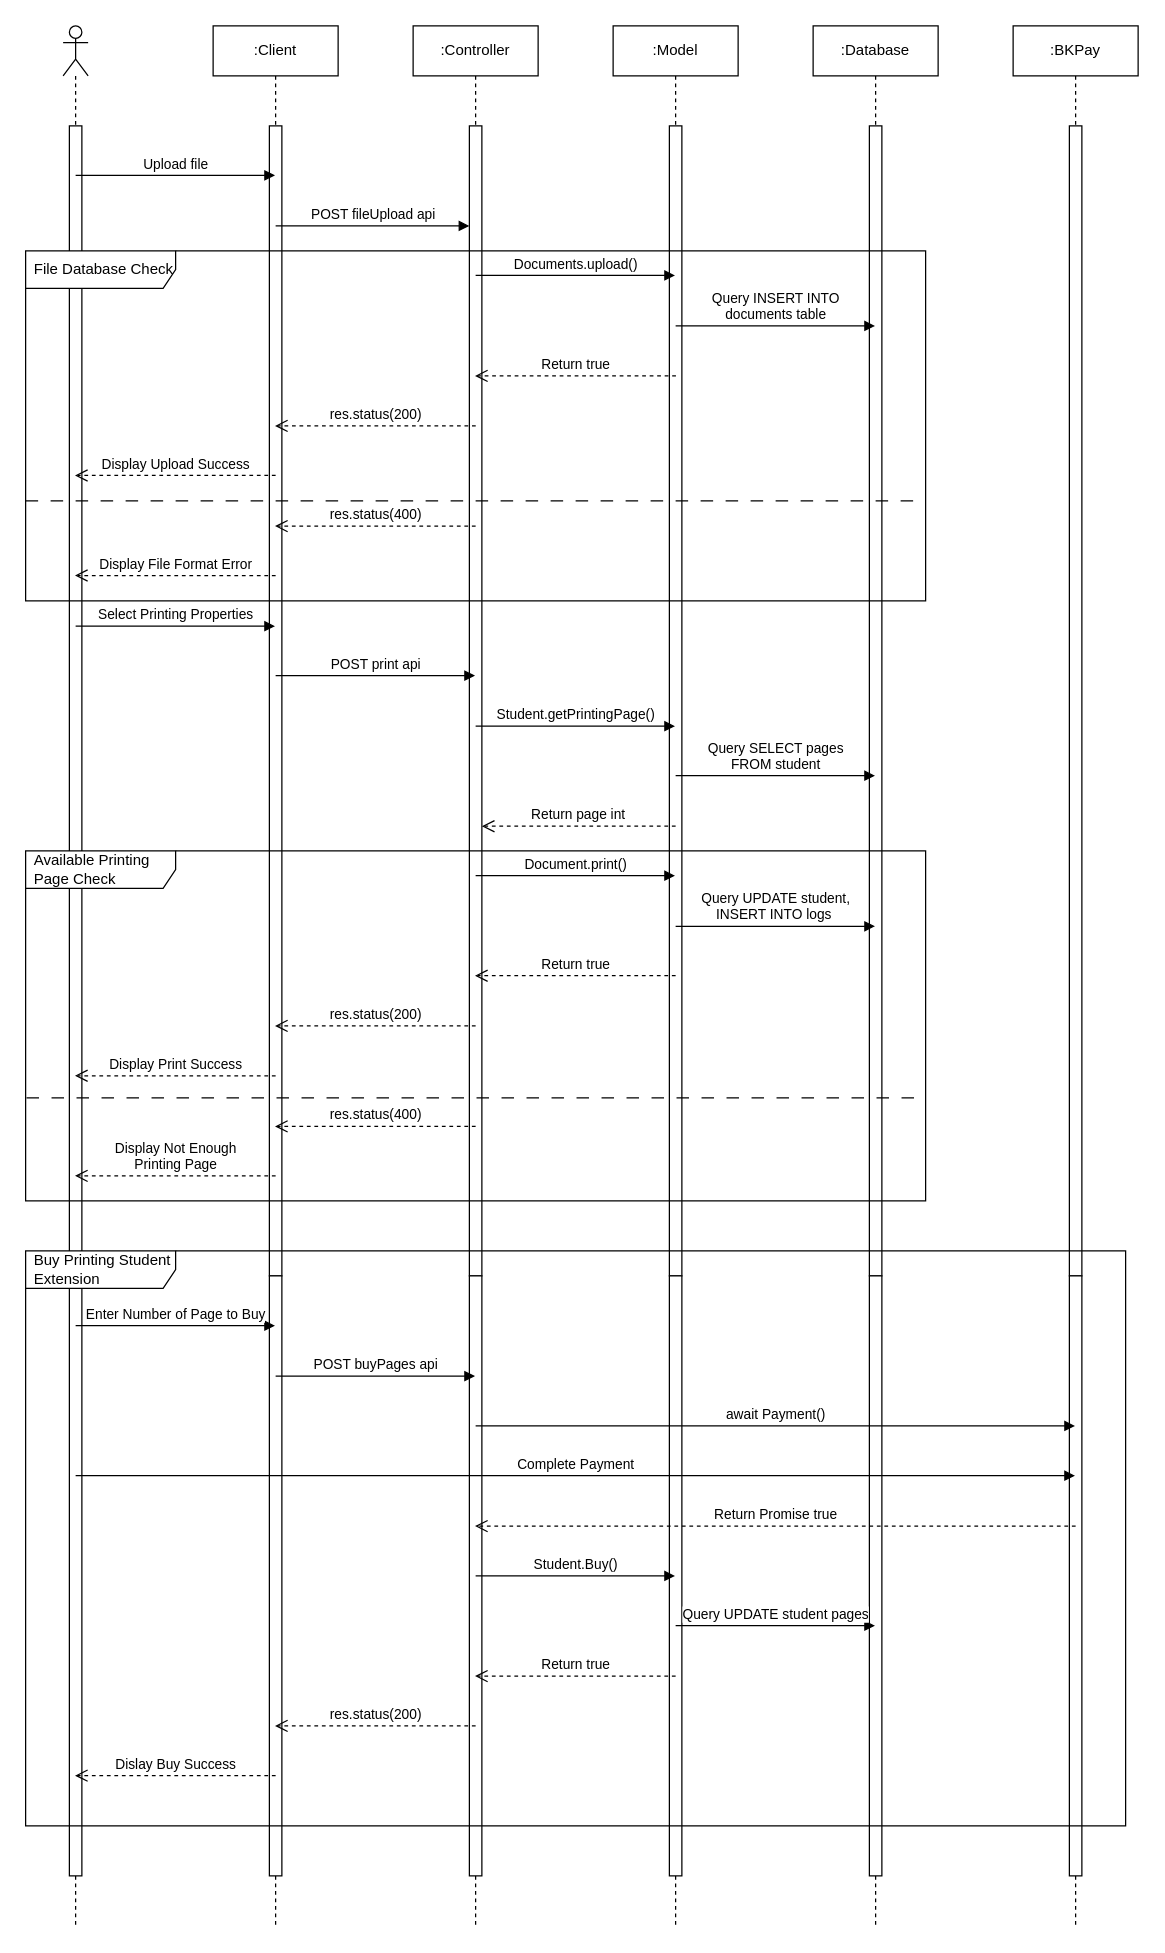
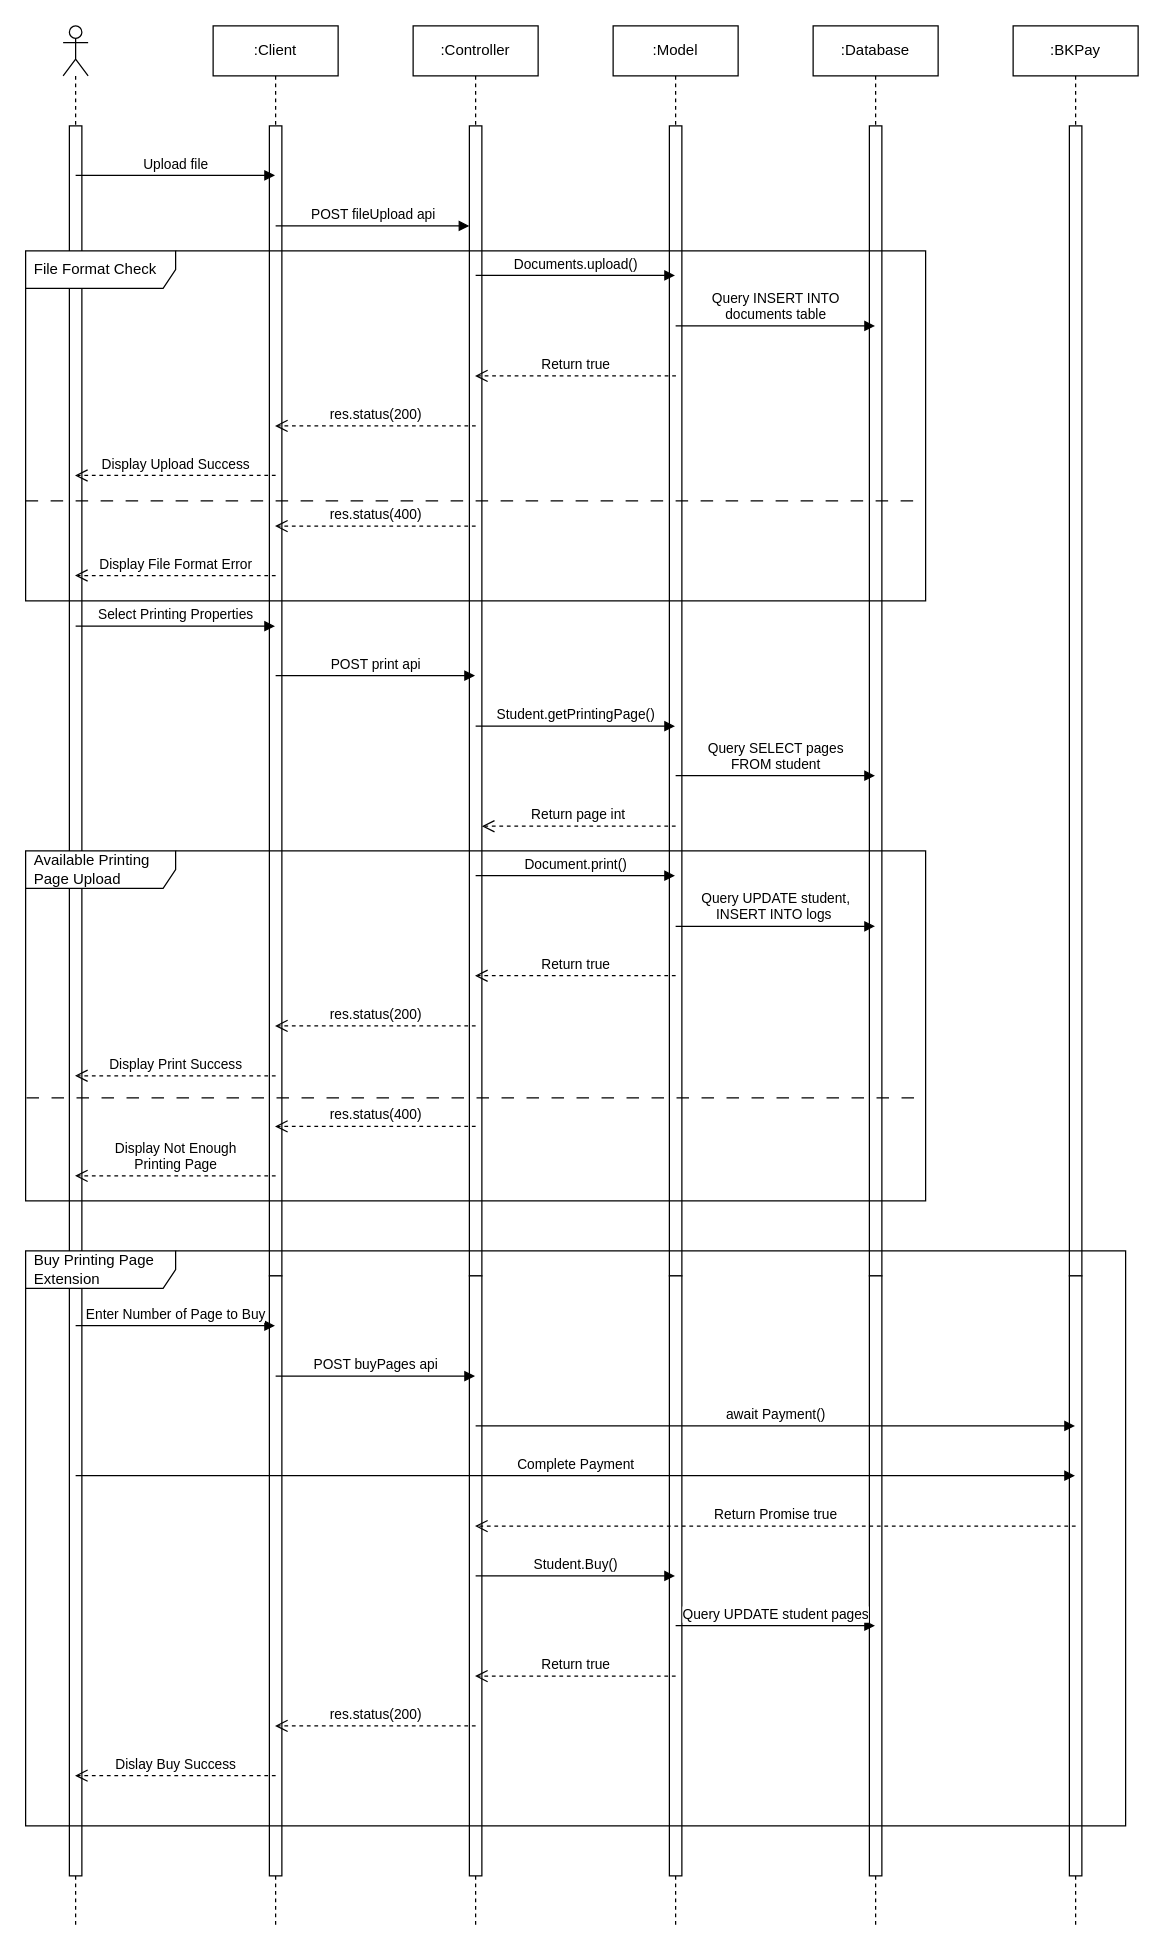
  <mxCell id="0" />
  <mxCell id="1" parent="0" />
  <mxCell id="2" value="" style="shape=umlLifeline;participant=umlActor;perimeter=lifelinePerimeter;whiteSpace=wrap;html=1;container=1;collapsible=0;recursiveResize=0;verticalAlign=top;spacingTop=36;outlineConnect=0;" vertex="1" parent="1"><mxGeometry x="50" y="20" width="20" height="1520" as="geometry" /></mxCell>
  <mxCell id="3" value="" style="html=1;points=[];perimeter=orthogonalPerimeter;" vertex="1" parent="2"><mxGeometry x="5" y="80" width="10" height="920" as="geometry" /></mxCell>
  <mxCell id="4" value="" style="html=1;points=[];perimeter=orthogonalPerimeter;" vertex="1" parent="2"><mxGeometry x="5" y="1000" width="10" height="480" as="geometry" /></mxCell>
  <mxCell id="5" value=":Client" style="shape=umlLifeline;perimeter=lifelinePerimeter;whiteSpace=wrap;html=1;container=1;collapsible=0;recursiveResize=0;outlineConnect=0;" vertex="1" parent="1"><mxGeometry x="170" y="20" width="100" height="1520" as="geometry" /></mxCell>
  <mxCell id="6" value="" style="html=1;points=[];perimeter=orthogonalPerimeter;" vertex="1" parent="5"><mxGeometry x="45" y="80" width="10" height="920" as="geometry" /></mxCell>
  <mxCell id="7" value="" style="html=1;points=[];perimeter=orthogonalPerimeter;" vertex="1" parent="5"><mxGeometry x="45" y="1000" width="10" height="480" as="geometry" /></mxCell>
  <mxCell id="8" value=":Controller" style="shape=umlLifeline;perimeter=lifelinePerimeter;whiteSpace=wrap;html=1;container=1;collapsible=0;recursiveResize=0;outlineConnect=0;" vertex="1" parent="1"><mxGeometry x="330" y="20" width="100" height="1520" as="geometry" /></mxCell>
  <mxCell id="9" value="" style="html=1;points=[];perimeter=orthogonalPerimeter;" vertex="1" parent="8"><mxGeometry x="45" y="80" width="10" height="920" as="geometry" /></mxCell>
  <mxCell id="10" value="" style="html=1;points=[];perimeter=orthogonalPerimeter;" vertex="1" parent="8"><mxGeometry x="45" y="1000" width="10" height="480" as="geometry" /></mxCell>
  <mxCell id="11" value=":Model" style="shape=umlLifeline;perimeter=lifelinePerimeter;whiteSpace=wrap;html=1;container=1;collapsible=0;recursiveResize=0;outlineConnect=0;" vertex="1" parent="1"><mxGeometry x="490" y="20" width="100" height="1520" as="geometry" /></mxCell>
  <mxCell id="12" value="" style="html=1;points=[];perimeter=orthogonalPerimeter;" vertex="1" parent="11"><mxGeometry x="45" y="80" width="10" height="920" as="geometry" /></mxCell>
  <mxCell id="13" value="" style="html=1;points=[];perimeter=orthogonalPerimeter;" vertex="1" parent="11"><mxGeometry x="45" y="1000" width="10" height="480" as="geometry" /></mxCell>
  <mxCell id="14" value=":Database" style="shape=umlLifeline;perimeter=lifelinePerimeter;whiteSpace=wrap;html=1;container=1;collapsible=0;recursiveResize=0;outlineConnect=0;" vertex="1" parent="1"><mxGeometry x="650" y="20" width="100" height="1520" as="geometry" /></mxCell>
  <mxCell id="15" value="" style="html=1;points=[];perimeter=orthogonalPerimeter;" vertex="1" parent="14"><mxGeometry x="45" y="80" width="10" height="920" as="geometry" /></mxCell>
  <mxCell id="16" value="" style="html=1;points=[];perimeter=orthogonalPerimeter;" vertex="1" parent="14"><mxGeometry x="45" y="1000" width="10" height="480" as="geometry" /></mxCell>
  <mxCell id="17" value="POST fileUpload api" style="html=1;verticalAlign=bottom;endArrow=block;exitX=0.5;exitY=0.087;exitDx=0;exitDy=0;exitPerimeter=0;" edge="1" parent="1" source="6" target="9"><mxGeometry width="80" relative="1" as="geometry"><mxPoint x="-180" y="220" as="sourcePoint" /><mxPoint x="-100" y="220" as="targetPoint" /></mxGeometry></mxCell>
  <mxCell id="18" value="Upload file" style="html=1;verticalAlign=bottom;endArrow=block;exitX=0.5;exitY=0.043;exitDx=0;exitDy=0;exitPerimeter=0;" edge="1" parent="1" target="5" source="3"><mxGeometry width="80" relative="1" as="geometry"><mxPoint x="100" y="180" as="sourcePoint" /><mxPoint x="140" y="220" as="targetPoint" /></mxGeometry></mxCell>
  <mxCell id="19" value="Query INSERT INTO &lt;br&gt;documents table" style="html=1;verticalAlign=bottom;endArrow=block;exitX=0.5;exitY=0.174;exitDx=0;exitDy=0;exitPerimeter=0;" edge="1" parent="1" source="12" target="14"><mxGeometry width="80" relative="1" as="geometry"><mxPoint x="380.08" y="260" as="sourcePoint" /><mxPoint x="620" y="180" as="targetPoint" /></mxGeometry></mxCell>
  <mxCell id="20" value="Return true" style="html=1;verticalAlign=bottom;endArrow=open;dashed=1;endSize=8;exitX=0.929;exitY=0.25;exitDx=0;exitDy=0;exitPerimeter=0;" edge="1" parent="1" target="8"><mxGeometry relative="1" as="geometry"><mxPoint x="540.24" y="300" as="sourcePoint" /><mxPoint x="-170" y="270" as="targetPoint" /></mxGeometry></mxCell>
  <mxCell id="21" value="res.status(200)" style="html=1;verticalAlign=bottom;endArrow=open;dashed=1;endSize=8;exitX=0.643;exitY=0.375;exitDx=0;exitDy=0;exitPerimeter=0;" edge="1" parent="1" target="5"><mxGeometry relative="1" as="geometry"><mxPoint x="380.08" y="340" as="sourcePoint" /><mxPoint x="389.81" y="310" as="targetPoint" /></mxGeometry></mxCell>
  <mxCell id="22" value=":BKPay" style="shape=umlLifeline;perimeter=lifelinePerimeter;whiteSpace=wrap;html=1;container=1;collapsible=0;recursiveResize=0;outlineConnect=0;" vertex="1" parent="1"><mxGeometry x="810" y="20" width="100" height="1520" as="geometry" /></mxCell>
  <mxCell id="23" value="" style="html=1;points=[];perimeter=orthogonalPerimeter;" vertex="1" parent="22"><mxGeometry x="45" y="80" width="10" height="920" as="geometry" /></mxCell>
  <mxCell id="24" value="" style="html=1;points=[];perimeter=orthogonalPerimeter;" vertex="1" parent="22"><mxGeometry x="45" y="1000" width="10" height="480" as="geometry" /></mxCell>
  <mxCell id="25" value="Documents.upload()" style="html=1;verticalAlign=bottom;endArrow=block;exitX=0.5;exitY=0.13;exitDx=0;exitDy=0;exitPerimeter=0;" edge="1" parent="1" source="9" target="11"><mxGeometry width="80" relative="1" as="geometry"><mxPoint x="390.08" y="270" as="sourcePoint" /><mxPoint x="470" y="200" as="targetPoint" /></mxGeometry></mxCell>
  <mxCell id="26" value="Display Upload Success" style="html=1;verticalAlign=bottom;endArrow=open;dashed=1;endSize=8;exitX=0.5;exitY=0.304;exitDx=0;exitDy=0;exitPerimeter=0;" edge="1" parent="1" source="6" target="2"><mxGeometry relative="1" as="geometry"><mxPoint x="390.08" y="350" as="sourcePoint" /><mxPoint x="100" y="380" as="targetPoint" /></mxGeometry></mxCell>
  <mxCell id="27" value="res.status(400)" style="html=1;verticalAlign=bottom;endArrow=open;dashed=1;endSize=8;exitX=0.5;exitY=0.348;exitDx=0;exitDy=0;exitPerimeter=0;" edge="1" parent="1" source="9" target="5"><mxGeometry relative="1" as="geometry"><mxPoint x="390.08" y="350" as="sourcePoint" /><mxPoint x="229.667" y="350" as="targetPoint" /></mxGeometry></mxCell>
  <mxCell id="28" value="Display File Format Error" style="html=1;verticalAlign=bottom;endArrow=open;dashed=1;endSize=8;exitX=0.5;exitY=0.391;exitDx=0;exitDy=0;exitPerimeter=0;" edge="1" parent="1" source="6" target="2"><mxGeometry relative="1" as="geometry"><mxPoint x="230" y="389.68" as="sourcePoint" /><mxPoint x="69.667" y="389.68" as="targetPoint" /></mxGeometry></mxCell>
  <mxCell id="29" value="Select Printing Properties" style="html=1;verticalAlign=bottom;endArrow=block;exitX=0.5;exitY=0.435;exitDx=0;exitDy=0;exitPerimeter=0;" edge="1" parent="1" source="3" target="5"><mxGeometry width="80" relative="1" as="geometry"><mxPoint x="100" y="500" as="sourcePoint" /><mxPoint x="180" y="500" as="targetPoint" /></mxGeometry></mxCell>
  <mxCell id="30" value="POST print api" style="html=1;verticalAlign=bottom;endArrow=block;exitX=0.5;exitY=0.478;exitDx=0;exitDy=0;exitPerimeter=0;" edge="1" parent="1" source="6" target="8"><mxGeometry width="80" relative="1" as="geometry"><mxPoint x="70" y="510.2" as="sourcePoint" /><mxPoint x="229.5" y="510.2" as="targetPoint" /></mxGeometry></mxCell>
  <mxCell id="31" value="Student.getPrintingPage()" style="html=1;verticalAlign=bottom;endArrow=block;exitX=0.5;exitY=0.522;exitDx=0;exitDy=0;exitPerimeter=0;" edge="1" parent="1" source="9" target="11"><mxGeometry width="80" relative="1" as="geometry"><mxPoint x="230" y="549.76" as="sourcePoint" /><mxPoint x="389.5" y="549.76" as="targetPoint" /></mxGeometry></mxCell>
  <mxCell id="32" value="Query SELECT pages &lt;br&gt;FROM student" style="html=1;verticalAlign=bottom;endArrow=block;exitX=0.5;exitY=0.565;exitDx=0;exitDy=0;exitPerimeter=0;" edge="1" parent="1" source="12" target="14"><mxGeometry width="80" relative="1" as="geometry"><mxPoint x="390" y="590.24" as="sourcePoint" /><mxPoint x="549.5" y="590.24" as="targetPoint" /></mxGeometry></mxCell>
  <mxCell id="33" value="Return page int" style="html=1;verticalAlign=bottom;endArrow=open;dashed=1;endSize=8;exitX=0.5;exitY=0.609;exitDx=0;exitDy=0;exitPerimeter=0;" edge="1" parent="1" source="12" target="9"><mxGeometry relative="1" as="geometry"><mxPoint x="520.57" y="640" as="sourcePoint" /><mxPoint x="359.997" y="640" as="targetPoint" /></mxGeometry></mxCell>
  <mxCell id="34" value="res.status(200)" style="html=1;verticalAlign=bottom;endArrow=open;dashed=1;endSize=8;" edge="1" parent="1" target="5"><mxGeometry relative="1" as="geometry"><mxPoint x="380" y="820" as="sourcePoint" /><mxPoint x="199.997" y="700" as="targetPoint" /></mxGeometry></mxCell>
  <mxCell id="35" value="Display Print Success" style="html=1;verticalAlign=bottom;endArrow=open;dashed=1;endSize=8;exitX=0.5;exitY=0.826;exitDx=0;exitDy=0;exitPerimeter=0;" edge="1" parent="1" source="6" target="2"><mxGeometry relative="1" as="geometry"><mxPoint x="230" y="389.68" as="sourcePoint" /><mxPoint x="69.667" y="389.68" as="targetPoint" /></mxGeometry></mxCell>
  <mxCell id="36" value="Document.print()" style="html=1;verticalAlign=bottom;endArrow=block;exitX=0.5;exitY=0.652;exitDx=0;exitDy=0;exitPerimeter=0;" edge="1" parent="1" source="9" target="11"><mxGeometry width="80" relative="1" as="geometry"><mxPoint x="-140" y="700" as="sourcePoint" /><mxPoint x="19.5" y="700" as="targetPoint" /></mxGeometry></mxCell>
  <mxCell id="37" value="Query UPDATE student,&lt;br&gt;INSERT INTO logs&amp;nbsp;" style="html=1;verticalAlign=bottom;endArrow=block;exitX=0.5;exitY=0.696;exitDx=0;exitDy=0;exitPerimeter=0;" edge="1" parent="1" source="12" target="14"><mxGeometry width="80" relative="1" as="geometry"><mxPoint x="-140" y="740" as="sourcePoint" /><mxPoint x="19.5" y="740" as="targetPoint" /></mxGeometry></mxCell>
  <mxCell id="38" value="Return true" style="html=1;verticalAlign=bottom;endArrow=open;dashed=1;endSize=8;exitX=0.5;exitY=0.739;exitDx=0;exitDy=0;exitPerimeter=0;" edge="1" parent="1" source="12" target="8"><mxGeometry relative="1" as="geometry"><mxPoint x="550" y="670.28" as="sourcePoint" /><mxPoint x="395" y="670.28" as="targetPoint" /></mxGeometry></mxCell>
  <mxCell id="39" value="res.status(400)" style="html=1;verticalAlign=bottom;endArrow=open;dashed=1;endSize=8;exitX=0.5;exitY=0.87;exitDx=0;exitDy=0;exitPerimeter=0;" edge="1" parent="1" source="9" target="5"><mxGeometry relative="1" as="geometry"><mxPoint x="330" y="940" as="sourcePoint" /><mxPoint x="168.962" y="940" as="targetPoint" /></mxGeometry></mxCell>
  <mxCell id="40" value="Display Not Enough &lt;br&gt;Printing Page" style="html=1;verticalAlign=bottom;endArrow=open;dashed=1;endSize=8;exitX=0.5;exitY=0.913;exitDx=0;exitDy=0;exitPerimeter=0;" edge="1" parent="1" source="6" target="2"><mxGeometry relative="1" as="geometry"><mxPoint x="230" y="869.92" as="sourcePoint" /><mxPoint x="69.786" y="869.92" as="targetPoint" /></mxGeometry></mxCell>
  <mxCell id="41" value="Enter Number of Page to Buy" style="html=1;verticalAlign=bottom;endArrow=block;exitX=0.5;exitY=0.083;exitDx=0;exitDy=0;exitPerimeter=0;" edge="1" parent="1" source="4" target="5"><mxGeometry width="80" relative="1" as="geometry"><mxPoint x="70" y="990.44" as="sourcePoint" /><mxPoint x="229.5" y="990.44" as="targetPoint" /></mxGeometry></mxCell>
  <mxCell id="42" value="POST buyPages api" style="html=1;verticalAlign=bottom;endArrow=block;exitX=0.5;exitY=0.167;exitDx=0;exitDy=0;exitPerimeter=0;" edge="1" parent="1" source="7" target="8"><mxGeometry width="80" relative="1" as="geometry"><mxPoint x="220" y="1140" as="sourcePoint" /><mxPoint x="300" y="1180" as="targetPoint" /></mxGeometry></mxCell>
  <mxCell id="43" value="await Payment()" style="html=1;verticalAlign=bottom;endArrow=block;exitX=0.5;exitY=0.25;exitDx=0;exitDy=0;exitPerimeter=0;" edge="1" parent="1" source="10" target="22"><mxGeometry width="80" relative="1" as="geometry"><mxPoint x="400" y="1180" as="sourcePoint" /><mxPoint x="460" y="1220" as="targetPoint" /></mxGeometry></mxCell>
  <mxCell id="44" value="Complete Payment" style="html=1;verticalAlign=bottom;endArrow=block;exitX=0.5;exitY=0.333;exitDx=0;exitDy=0;exitPerimeter=0;" edge="1" parent="1" source="4" target="22"><mxGeometry width="80" relative="1" as="geometry"><mxPoint x="390" y="1150" as="sourcePoint" /><mxPoint x="869.5" y="1150" as="targetPoint" /></mxGeometry></mxCell>
  <mxCell id="45" value="Return Promise true" style="html=1;verticalAlign=bottom;endArrow=open;dashed=1;endSize=8;exitX=0.5;exitY=0.417;exitDx=0;exitDy=0;exitPerimeter=0;" edge="1" parent="1" source="24" target="8"><mxGeometry relative="1" as="geometry"><mxPoint x="660.5" y="1300" as="sourcePoint" /><mxPoint x="500" y="1300" as="targetPoint" /></mxGeometry></mxCell>
  <mxCell id="46" value="Student.Buy()" style="html=1;verticalAlign=bottom;endArrow=block;exitX=0.5;exitY=0.5;exitDx=0;exitDy=0;exitPerimeter=0;" edge="1" parent="1" source="10" target="11"><mxGeometry width="80" relative="1" as="geometry"><mxPoint x="410" y="1340" as="sourcePoint" /><mxPoint x="620" y="1340" as="targetPoint" /></mxGeometry></mxCell>
  <mxCell id="47" value="Query UPDATE student pages" style="html=1;verticalAlign=bottom;endArrow=block;exitX=0.5;exitY=0.583;exitDx=0;exitDy=0;exitPerimeter=0;" edge="1" parent="1" source="13" target="14"><mxGeometry width="80" relative="1" as="geometry"><mxPoint x="520" y="1390" as="sourcePoint" /><mxPoint x="679.5" y="1390" as="targetPoint" /></mxGeometry></mxCell>
  <mxCell id="48" value="Return true" style="html=1;verticalAlign=bottom;endArrow=open;dashed=1;endSize=8;exitX=0.5;exitY=0.667;exitDx=0;exitDy=0;exitPerimeter=0;" edge="1" parent="1" source="13" target="8"><mxGeometry relative="1" as="geometry"><mxPoint x="500.5" y="1380" as="sourcePoint" /><mxPoint x="340" y="1380" as="targetPoint" /></mxGeometry></mxCell>
  <mxCell id="49" value="res.status(200)" style="html=1;verticalAlign=bottom;endArrow=open;dashed=1;endSize=8;exitX=0.5;exitY=0.75;exitDx=0;exitDy=0;exitPerimeter=0;" edge="1" parent="1" source="10" target="5"><mxGeometry relative="1" as="geometry"><mxPoint x="330" y="1420" as="sourcePoint" /><mxPoint x="169.5" y="1420" as="targetPoint" /></mxGeometry></mxCell>
  <mxCell id="50" value="Dislay Buy Success" style="html=1;verticalAlign=bottom;endArrow=open;dashed=1;endSize=8;exitX=0.5;exitY=0.833;exitDx=0;exitDy=0;exitPerimeter=0;" edge="1" parent="1" source="7" target="2"><mxGeometry relative="1" as="geometry"><mxPoint x="350.5" y="1510" as="sourcePoint" /><mxPoint x="190" y="1510" as="targetPoint" /></mxGeometry></mxCell>
- <mxCell id="51" value="File Database Check" style="shape=umlFrame;whiteSpace=wrap;html=1;width=120;height=30;boundedLbl=1;verticalAlign=middle;align=left;spacingLeft=5;" vertex="1" parent="1"><mxGeometry x="20" y="200" width="720" height="280" as="geometry" /></mxCell>
+ <mxCell id="51" value="File Format Check" style="shape=umlFrame;whiteSpace=wrap;html=1;width=120;height=30;boundedLbl=1;verticalAlign=middle;align=left;spacingLeft=5;" vertex="1" parent="1"><mxGeometry x="20" y="200" width="720" height="280" as="geometry" /></mxCell>
  <mxCell id="52" value="" style="endArrow=none;startArrow=none;endFill=0;startFill=0;endSize=8;html=1;verticalAlign=bottom;dashed=1;labelBackgroundColor=none;dashPattern=10 10;exitX=0;exitY=0.714;exitDx=0;exitDy=0;exitPerimeter=0;entryX=1;entryY=0.714;entryDx=0;entryDy=0;entryPerimeter=0;" edge="1" parent="1" source="51" target="51"><mxGeometry width="160" relative="1" as="geometry"><mxPoint x="17.2" y="380.32" as="sourcePoint" /><mxPoint x="579.44" y="378.72" as="targetPoint" /></mxGeometry></mxCell>
- <mxCell id="53" value="Available Printing Page Check" style="shape=umlFrame;whiteSpace=wrap;html=1;width=120;height=30;boundedLbl=1;verticalAlign=middle;align=left;spacingLeft=5;" vertex="1" parent="1"><mxGeometry x="20" y="680" width="720" height="280" as="geometry" /></mxCell>
+ <mxCell id="53" value="Available Printing Page Upload" style="shape=umlFrame;whiteSpace=wrap;html=1;width=120;height=30;boundedLbl=1;verticalAlign=middle;align=left;spacingLeft=5;" vertex="1" parent="1"><mxGeometry x="20" y="680" width="720" height="280" as="geometry" /></mxCell>
  <mxCell id="54" value="" style="endArrow=none;startArrow=none;endFill=0;startFill=0;endSize=8;html=1;verticalAlign=bottom;dashed=1;labelBackgroundColor=none;dashPattern=10 10;exitX=0.001;exitY=0.706;exitDx=0;exitDy=0;exitPerimeter=0;entryX=1;entryY=0.706;entryDx=0;entryDy=0;entryPerimeter=0;" edge="1" parent="1" source="53" target="53"><mxGeometry width="160" relative="1" as="geometry"><mxPoint x="30" y="409.92" as="sourcePoint" /><mxPoint x="750" y="409.92" as="targetPoint" /></mxGeometry></mxCell>
- <mxCell id="55" value="Buy Printing Student Extension" style="shape=umlFrame;whiteSpace=wrap;html=1;width=120;height=30;boundedLbl=1;verticalAlign=middle;align=left;spacingLeft=5;" vertex="1" parent="1"><mxGeometry x="20" y="1000" width="880" height="460" as="geometry" /></mxCell>
+ <mxCell id="55" value="Buy Printing Page Extension" style="shape=umlFrame;whiteSpace=wrap;html=1;width=120;height=30;boundedLbl=1;verticalAlign=middle;align=left;spacingLeft=5;" vertex="1" parent="1"><mxGeometry x="20" y="1000" width="880" height="460" as="geometry" /></mxCell>
